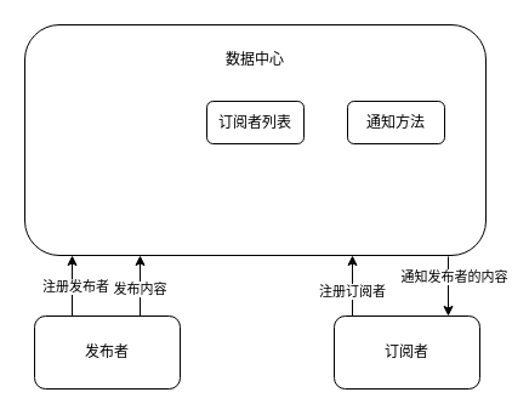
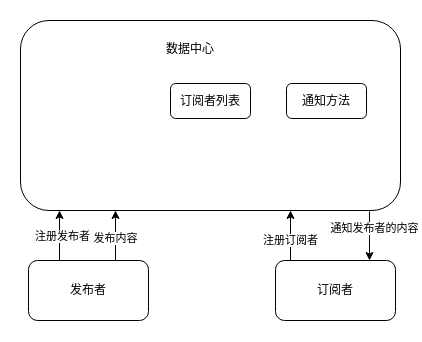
  <mxCell id="0" />
  <mxCell id="1" parent="0" />
  <mxCell id="2" value="" style="rounded=1;whiteSpace=wrap;html=1;" vertex="1" parent="1"><mxGeometry x="20" y="20" width="380" height="190" as="geometry" /></mxCell>
  <mxCell id="3" style="edgeStyle=orthogonalEdgeStyle;rounded=0;orthogonalLoop=1;jettySize=auto;html=1;exitX=0.5;exitY=0;exitDx=0;exitDy=0;entryX=0.179;entryY=1;entryDx=0;entryDy=0;entryPerimeter=0;" edge="1" parent="1"><mxGeometry relative="1" as="geometry"><mxPoint x="59" y="260" as="sourcePoint" /><mxPoint x="59.02" y="210" as="targetPoint" /></mxGeometry></mxCell>
  <mxCell id="4" value="注册发布者" style="edgeLabel;html=1;align=center;verticalAlign=middle;resizable=0;points=[];" vertex="1" connectable="0" parent="3"><mxGeometry y="-2" relative="1" as="geometry"><mxPoint as="offset" /></mxGeometry></mxCell>
  <mxCell id="5" value="发布者" style="rounded=1;whiteSpace=wrap;html=1;" vertex="1" parent="1"><mxGeometry x="28" y="260" width="120" height="60" as="geometry" /></mxCell>
  <mxCell id="6" style="edgeStyle=orthogonalEdgeStyle;rounded=0;orthogonalLoop=1;jettySize=auto;html=1;exitX=0.25;exitY=0;exitDx=0;exitDy=0;entryX=0.75;entryY=1;entryDx=0;entryDy=0;" edge="1" parent="1"><mxGeometry relative="1" as="geometry"><mxPoint x="290" y="260" as="sourcePoint" /><mxPoint x="290" y="210" as="targetPoint" /></mxGeometry></mxCell>
  <mxCell id="7" value="注册订阅者" style="edgeLabel;html=1;align=center;verticalAlign=middle;resizable=0;points=[];" vertex="1" connectable="0" parent="6"><mxGeometry x="-0.16" y="1" relative="1" as="geometry"><mxPoint as="offset" /></mxGeometry></mxCell>
  <mxCell id="8" value="订阅者" style="rounded=1;whiteSpace=wrap;html=1;" vertex="1" parent="1"><mxGeometry x="275" y="260" width="120" height="60" as="geometry" /></mxCell>
- <mxCell id="9" value="数据中心" style="text;html=1;strokeColor=none;fillColor=none;align=center;verticalAlign=middle;whiteSpace=wrap;rounded=0;" vertex="1" parent="1"><mxGeometry x="180" y="34" width="60" height="30" as="geometry" /></mxCell>
+ <mxCell id="9" value="数据中心" style="text;html=1;strokeColor=none;fillColor=none;align=center;verticalAlign=middle;whiteSpace=wrap;rounded=0;" vertex="1" parent="1"><mxGeometry x="160" y="34" width="60" height="30" as="geometry" /></mxCell>
  <mxCell id="10" value="订阅者列表" style="rounded=1;whiteSpace=wrap;html=1;" vertex="1" parent="1"><mxGeometry x="170" y="83" width="80" height="35" as="geometry" /></mxCell>
  <mxCell id="11" value="通知方法" style="rounded=1;whiteSpace=wrap;html=1;" vertex="1" parent="1"><mxGeometry x="286" y="83" width="80" height="35" as="geometry" /></mxCell>
  <mxCell id="12" value="" style="endArrow=classic;html=1;rounded=0;exitX=0.871;exitY=1.005;exitDx=0;exitDy=0;exitPerimeter=0;" edge="1" parent="1"><mxGeometry width="50" height="50" relative="1" as="geometry"><mxPoint x="368.98" y="210.95" as="sourcePoint" /><mxPoint x="369" y="260" as="targetPoint" /></mxGeometry></mxCell>
  <mxCell id="13" value="通知发布者的内容" style="edgeLabel;html=1;align=center;verticalAlign=middle;resizable=0;points=[];" vertex="1" connectable="0" parent="12"><mxGeometry x="-0.305" y="-2" relative="1" as="geometry"><mxPoint x="7" as="offset" /></mxGeometry></mxCell>
  <mxCell id="14" value="" style="endArrow=classic;html=1;rounded=0;entryX=0.25;entryY=1;entryDx=0;entryDy=0;" edge="1" parent="1" target="2"><mxGeometry width="50" height="50" relative="1" as="geometry"><mxPoint x="115" y="260" as="sourcePoint" /><mxPoint x="140" y="200" as="targetPoint" /></mxGeometry></mxCell>
  <mxCell id="15" value="发布内容" style="edgeLabel;html=1;align=center;verticalAlign=middle;resizable=0;points=[];" vertex="1" connectable="0" parent="14"><mxGeometry x="-0.08" y="1" relative="1" as="geometry"><mxPoint as="offset" /></mxGeometry></mxCell>
